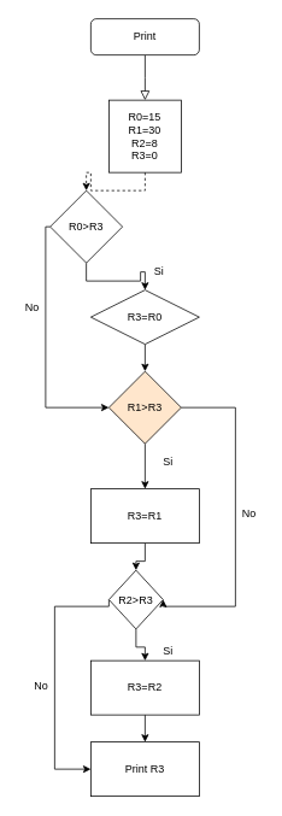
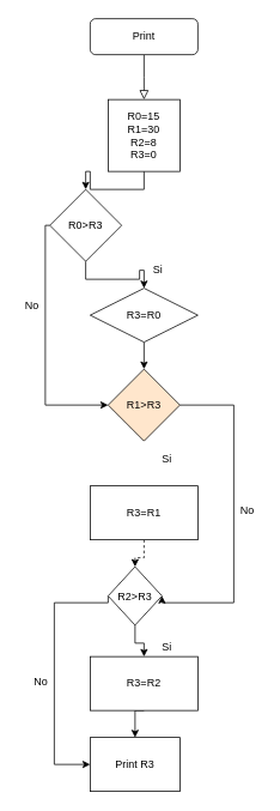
  <mxCell id="0" />
  <mxCell id="1" parent="0" />
  <mxCell id="2" value="" style="rounded=0;html=1;jettySize=auto;orthogonalLoop=1;fontSize=11;endArrow=block;endFill=0;endSize=8;strokeWidth=1;shadow=0;labelBackgroundColor=none;edgeStyle=orthogonalEdgeStyle;" parent="1" source="3" edge="1"><mxGeometry relative="1" as="geometry"><mxPoint x="160" y="110" as="targetPoint" /></mxGeometry></mxCell>
  <mxCell id="3" value="Print" style="rounded=1;whiteSpace=wrap;html=1;fontSize=12;glass=0;strokeWidth=1;shadow=0;" parent="1" vertex="1"><mxGeometry x="100" y="20" width="120" height="40" as="geometry" /></mxCell>
- <mxCell id="4" style="edgeStyle=orthogonalEdgeStyle;rounded=0;orthogonalLoop=1;jettySize=auto;html=1;exitX=0.5;exitY=1;exitDx=0;exitDy=0;entryX=0.5;entryY=0;entryDx=0;entryDy=0;dashed=1;" edge="1" parent="1" source="5" target="8"><mxGeometry relative="1" as="geometry" /></mxCell>
+ <mxCell id="4" style="edgeStyle=orthogonalEdgeStyle;rounded=0;orthogonalLoop=1;jettySize=auto;html=1;exitX=0.5;exitY=1;exitDx=0;exitDy=0;entryX=0.5;entryY=0;entryDx=0;entryDy=0;" edge="1" parent="1" source="5" target="8"><mxGeometry relative="1" as="geometry" /></mxCell>
  <mxCell id="5" value="R0=15&lt;br&gt;R1=30&lt;br&gt;R2=8&lt;br&gt;R3=0" style="whiteSpace=wrap;html=1;aspect=fixed;" vertex="1" parent="1"><mxGeometry x="120" y="110" width="80" height="80" as="geometry" /></mxCell>
  <mxCell id="6" style="edgeStyle=orthogonalEdgeStyle;rounded=0;orthogonalLoop=1;jettySize=auto;html=1;exitX=0.5;exitY=1;exitDx=0;exitDy=0;entryX=0.5;entryY=0;entryDx=0;entryDy=0;" edge="1" parent="1" source="8" target="10"><mxGeometry relative="1" as="geometry" /></mxCell>
  <mxCell id="7" style="edgeStyle=orthogonalEdgeStyle;rounded=0;orthogonalLoop=1;jettySize=auto;html=1;exitX=0;exitY=0.5;exitDx=0;exitDy=0;entryX=0;entryY=0.5;entryDx=0;entryDy=0;" edge="1" parent="1" source="8" target="16"><mxGeometry relative="1" as="geometry"><Array as="points"><mxPoint x="50" y="250" /><mxPoint x="50" y="450" /></Array></mxGeometry></mxCell>
  <mxCell id="8" value="R0&amp;gt;R3" style="rhombus;whiteSpace=wrap;html=1;" vertex="1" parent="1"><mxGeometry x="55" y="210" width="80" height="80" as="geometry" /></mxCell>
  <mxCell id="9" style="edgeStyle=orthogonalEdgeStyle;rounded=0;orthogonalLoop=1;jettySize=auto;html=1;exitX=0.5;exitY=1;exitDx=0;exitDy=0;entryX=0.5;entryY=0;entryDx=0;entryDy=0;" edge="1" parent="1" source="10" target="16"><mxGeometry relative="1" as="geometry" /></mxCell>
  <mxCell id="10" value="R3=R0" style="rhombus;whiteSpace=wrap;html=1;" vertex="1" parent="1"><mxGeometry x="100" y="320" width="120" height="60" as="geometry" /></mxCell>
  <mxCell id="11" value="Si" style="text;html=1;align=center;verticalAlign=middle;resizable=0;points=[];autosize=1;" vertex="1" parent="1"><mxGeometry x="160" y="290" width="30" height="20" as="geometry" /></mxCell>
- <mxCell id="12" style="edgeStyle=orthogonalEdgeStyle;rounded=0;orthogonalLoop=1;jettySize=auto;html=1;exitX=0.5;exitY=1;exitDx=0;exitDy=0;" edge="1" parent="1" source="13" target="21"><mxGeometry relative="1" as="geometry" /></mxCell>
+ <mxCell id="12" style="edgeStyle=orthogonalEdgeStyle;rounded=0;orthogonalLoop=1;jettySize=auto;html=1;exitX=0.5;exitY=1;exitDx=0;exitDy=0;dashed=1;" edge="1" parent="1" source="13" target="21"><mxGeometry relative="1" as="geometry" /></mxCell>
  <mxCell id="13" value="R3=R1" style="rounded=0;whiteSpace=wrap;html=1;" vertex="1" parent="1"><mxGeometry x="100" y="540" width="120" height="60" as="geometry" /></mxCell>
- <mxCell id="14" style="edgeStyle=orthogonalEdgeStyle;rounded=0;orthogonalLoop=1;jettySize=auto;html=1;exitX=0.5;exitY=1;exitDx=0;exitDy=0;entryX=0.5;entryY=0;entryDx=0;entryDy=0;" edge="1" parent="1" source="16" target="13"><mxGeometry relative="1" as="geometry" /></mxCell>
  <mxCell id="15" style="edgeStyle=orthogonalEdgeStyle;rounded=0;orthogonalLoop=1;jettySize=auto;html=1;exitX=1;exitY=0.5;exitDx=0;exitDy=0;entryX=1;entryY=0.5;entryDx=0;entryDy=0;" edge="1" parent="1" source="16" target="21"><mxGeometry relative="1" as="geometry"><Array as="points"><mxPoint x="260" y="450" /><mxPoint x="260" y="670" /></Array></mxGeometry></mxCell>
  <mxCell id="16" value="R1&amp;gt;R3" style="rhombus;whiteSpace=wrap;html=1;fillColor=#ffe6cc;" vertex="1" parent="1"><mxGeometry x="120" y="410" width="80" height="80" as="geometry" /></mxCell>
  <mxCell id="17" value="Si" style="text;html=1;align=center;verticalAlign=middle;resizable=0;points=[];autosize=1;" vertex="1" parent="1"><mxGeometry x="170" y="500" width="30" height="20" as="geometry" /></mxCell>
  <mxCell id="18" value="No" style="text;html=1;align=center;verticalAlign=middle;resizable=0;points=[];autosize=1;" vertex="1" parent="1"><mxGeometry x="20" y="330" width="30" height="20" as="geometry" /></mxCell>
  <mxCell id="19" style="edgeStyle=orthogonalEdgeStyle;rounded=0;orthogonalLoop=1;jettySize=auto;html=1;exitX=0.5;exitY=1;exitDx=0;exitDy=0;" edge="1" parent="1" source="21" target="23"><mxGeometry relative="1" as="geometry" /></mxCell>
  <mxCell id="20" style="edgeStyle=orthogonalEdgeStyle;rounded=0;orthogonalLoop=1;jettySize=auto;html=1;exitX=0;exitY=0.5;exitDx=0;exitDy=0;entryX=0;entryY=0.5;entryDx=0;entryDy=0;" edge="1" parent="1" source="21" target="26"><mxGeometry relative="1" as="geometry"><Array as="points"><mxPoint x="60" y="670" /><mxPoint x="60" y="850" /></Array></mxGeometry></mxCell>
  <mxCell id="21" value="R2&amp;gt;R3" style="rhombus;whiteSpace=wrap;html=1;" vertex="1" parent="1"><mxGeometry x="120" y="630" width="60" height="65" as="geometry" /></mxCell>
  <mxCell id="22" style="edgeStyle=orthogonalEdgeStyle;rounded=0;orthogonalLoop=1;jettySize=auto;html=1;exitX=0.5;exitY=1;exitDx=0;exitDy=0;entryX=0.5;entryY=0;entryDx=0;entryDy=0;" edge="1" parent="1" source="23" target="26"><mxGeometry relative="1" as="geometry" /></mxCell>
  <mxCell id="23" value="R3=R2" style="rounded=0;whiteSpace=wrap;html=1;" vertex="1" parent="1"><mxGeometry x="100" y="730" width="120" height="60" as="geometry" /></mxCell>
  <mxCell id="24" value="No" style="text;html=1;align=center;verticalAlign=middle;resizable=0;points=[];autosize=1;" vertex="1" parent="1"><mxGeometry x="260" y="558" width="30" height="20" as="geometry" /></mxCell>
  <mxCell id="25" value="Si" style="text;html=1;align=center;verticalAlign=middle;resizable=0;points=[];autosize=1;" vertex="1" parent="1"><mxGeometry x="170" y="710" width="30" height="20" as="geometry" /></mxCell>
- <mxCell id="26" value="Print R3" style="rounded=0;whiteSpace=wrap;html=1;" vertex="1" parent="1"><mxGeometry x="100" y="820" width="120" height="60" as="geometry" /></mxCell>
+ <mxCell id="26" value="Print R3" style="rounded=0;whiteSpace=wrap;html=1;" vertex="1" parent="1"><mxGeometry x="100" y="820" width="100" height="60" as="geometry" /></mxCell>
  <mxCell id="27" value="No" style="text;html=1;align=center;verticalAlign=middle;resizable=0;points=[];autosize=1;" vertex="1" parent="1"><mxGeometry x="30" y="748" width="30" height="20" as="geometry" /></mxCell>
